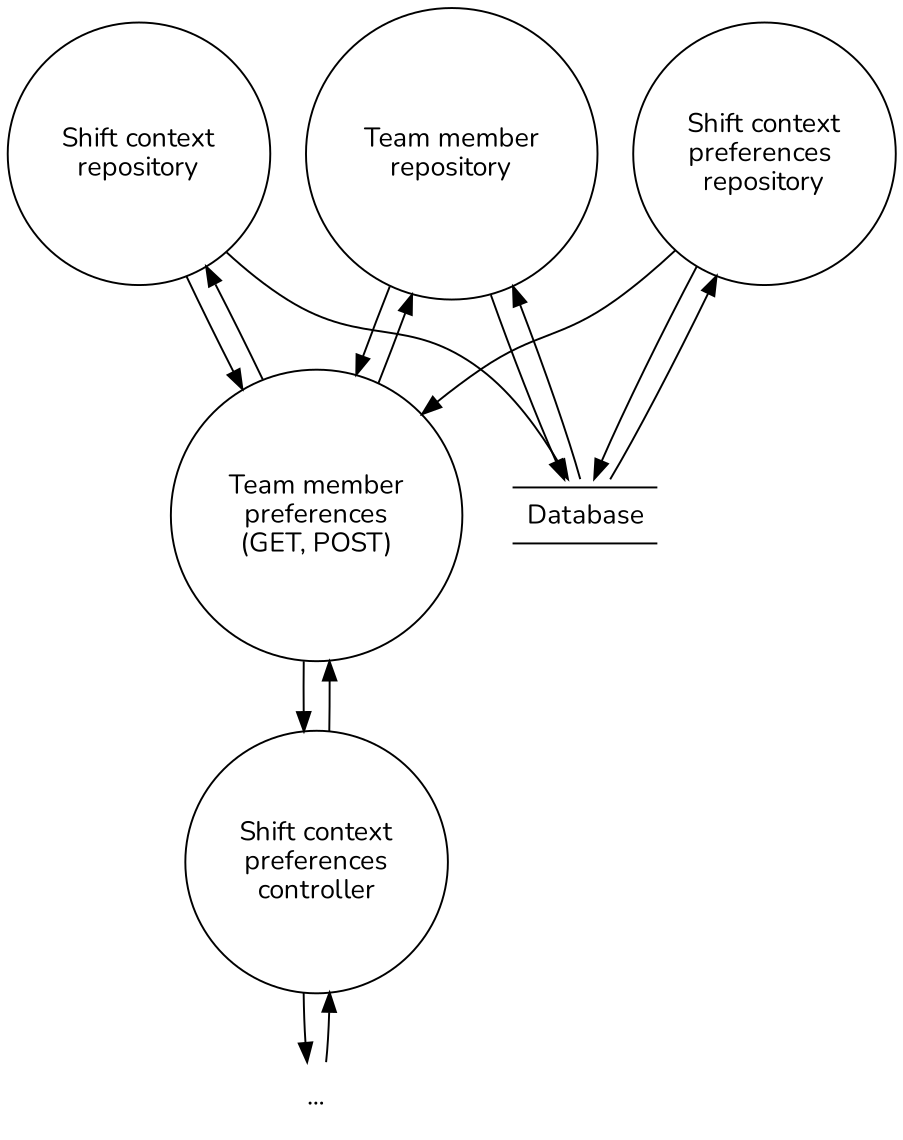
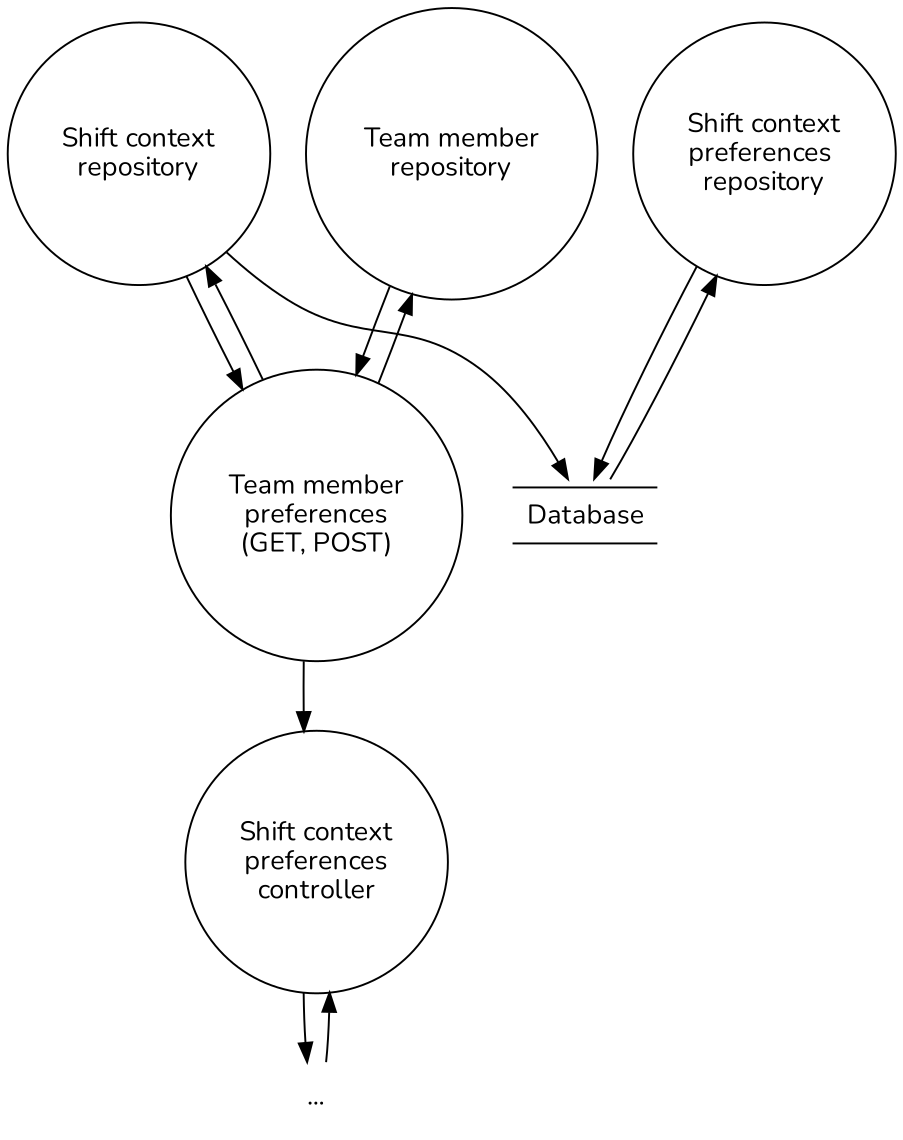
  digraph {
    fontname=Nunito
    node [fontname=Nunito shape=circle]
    edge [fontname=Nunito]
    "Team member\nrepository"
    "Shift context\nrepository"
    "Shift context\npreferences \nrepository"
    "Team member\npreferences\n(GET, POST)"
    n5 [label=<             <TABLE BORDER="1" SIDES="TB" CELLBORDER="0" CELLPADDING="6" CELLSPACING="0">                 <TR><TD>Database</TD></TR>             </TABLE>         > shape=none]
    "..." [shape=none]
    "Shift context\npreferences\ncontroller"
    subgraph sub_1 {
      rank=same
      "Team member\nrepository"
      "Shift context\nrepository"
      "Shift context\npreferences \nrepository"
    }
    "Team member\nrepository" -> "Team member\npreferences\n(GET, POST)"
-   "Team member\nrepository" -> n5
    "Shift context\nrepository" -> "Team member\npreferences\n(GET, POST)"
    "Shift context\nrepository" -> n5
-   "Shift context\npreferences \nrepository" -> "Team member\npreferences\n(GET, POST)"
    "Shift context\npreferences \nrepository" -> n5
    "Team member\npreferences\n(GET, POST)" -> "Team member\nrepository"
    "Team member\npreferences\n(GET, POST)" -> "Shift context\nrepository"
    "Team member\npreferences\n(GET, POST)" -> "Shift context\npreferences\ncontroller"
-   n5 -> "Team member\nrepository"
    n5 -> "Shift context\npreferences \nrepository"
    "..." -> "Shift context\npreferences\ncontroller"
-   "Shift context\npreferences\ncontroller" -> "Team member\npreferences\n(GET, POST)"
    "Shift context\npreferences\ncontroller" -> "..."
  }
